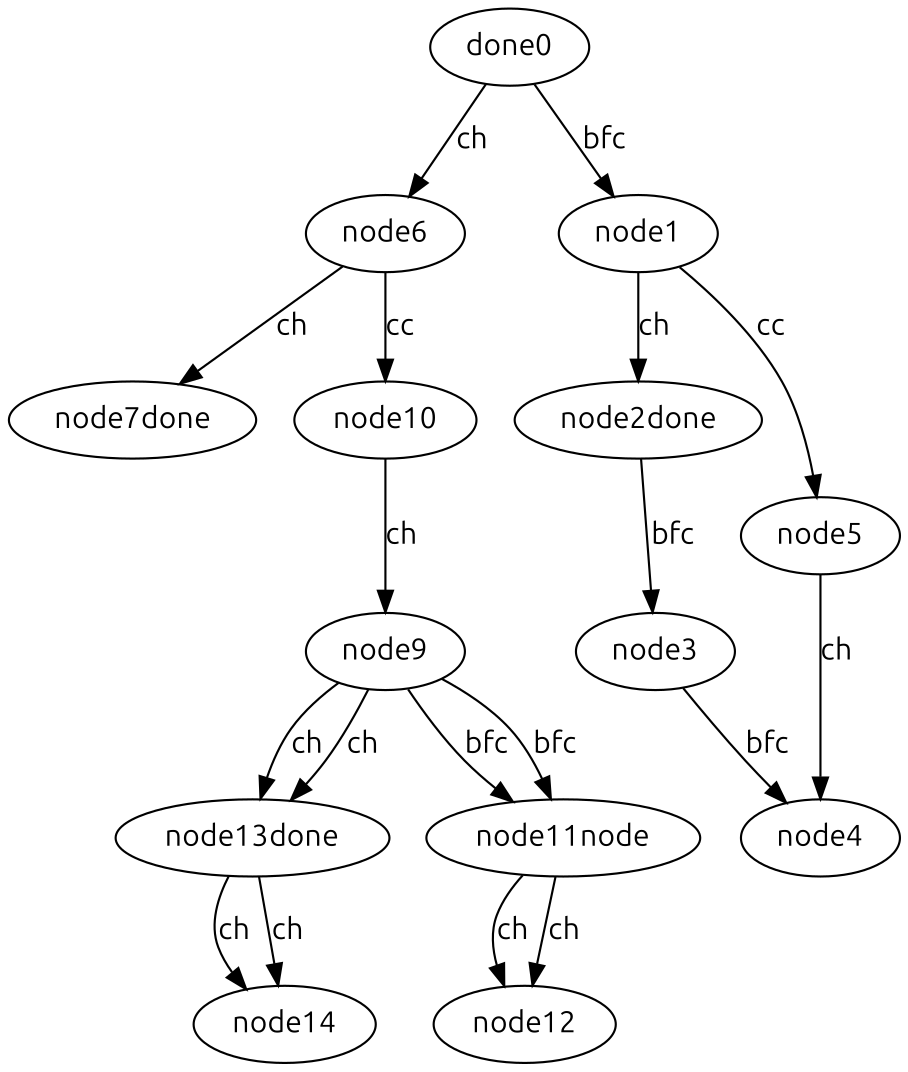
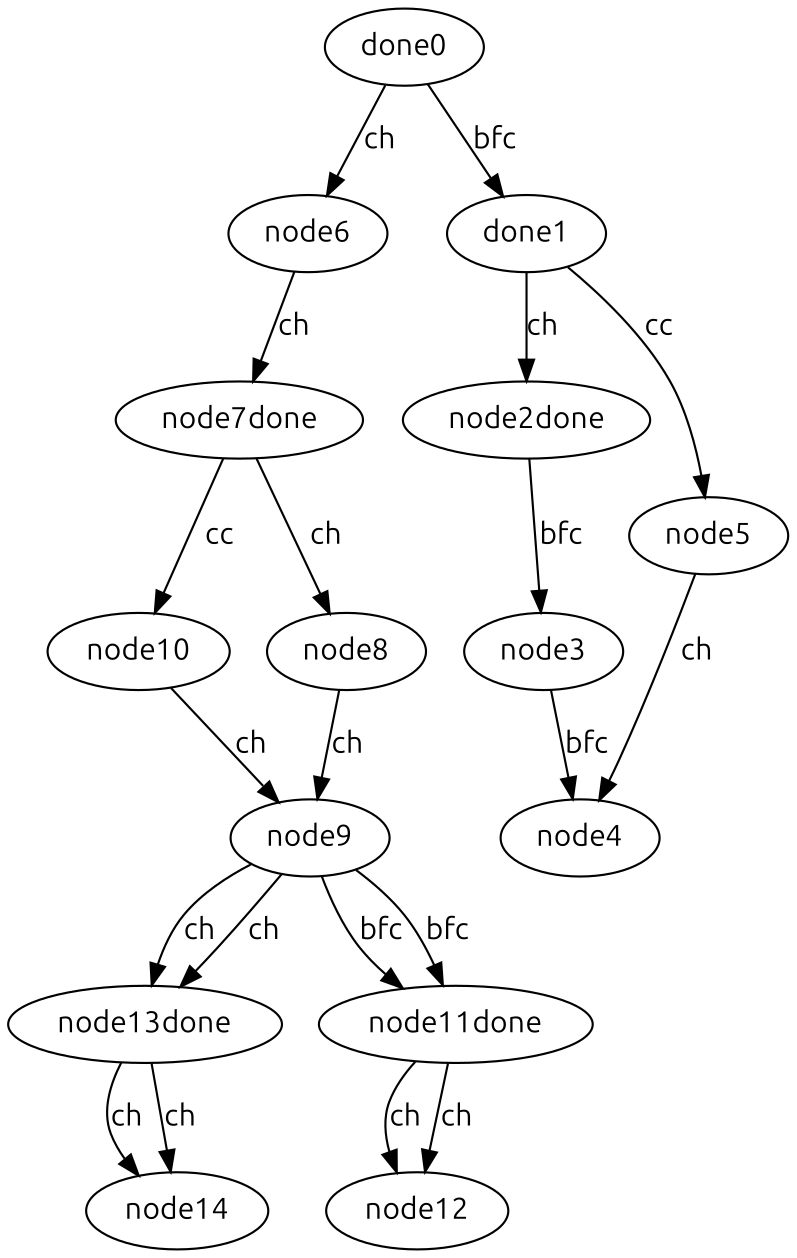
  digraph {
    fontname=Ubuntu
    node [fontname=Ubuntu]
    edge [fontname=Ubuntu]
    n1 [label=done0]
    node6
-   node1
+   node1 [label=done1]
    node7done
    node10
    node2done
    node5
+   node8
    node9
    node13done
-   node11done [label=node11node]
+   node11done
    node14
    node12
    node3
    node4
    n1 -> node6 [label=ch]
    n1 -> node1 [label=bfc]
    node6 -> node7done [label=ch]
-   node6 -> node10 [label=cc]
+   node7done -> node10 [label=cc]
    node1 -> node2done [label=ch]
    node1 -> node5 [label=cc]
+   node7done -> node8 [label=ch]
    node10 -> node9 [label=ch]
    node2done -> node3 [label=bfc]
    node5 -> node4 [label=ch]
+   node8 -> node9 [label=ch]
    node9 -> node13done [label=ch]
    node9 -> node13done [label=ch]
    node9 -> node11done [label=bfc]
    node9 -> node11done [label=bfc]
    node13done -> node14 [label=ch]
    node13done -> node14 [label=ch]
    node11done -> node12 [label=ch]
    node11done -> node12 [label=ch]
    node3 -> node4 [label=bfc]
  }
